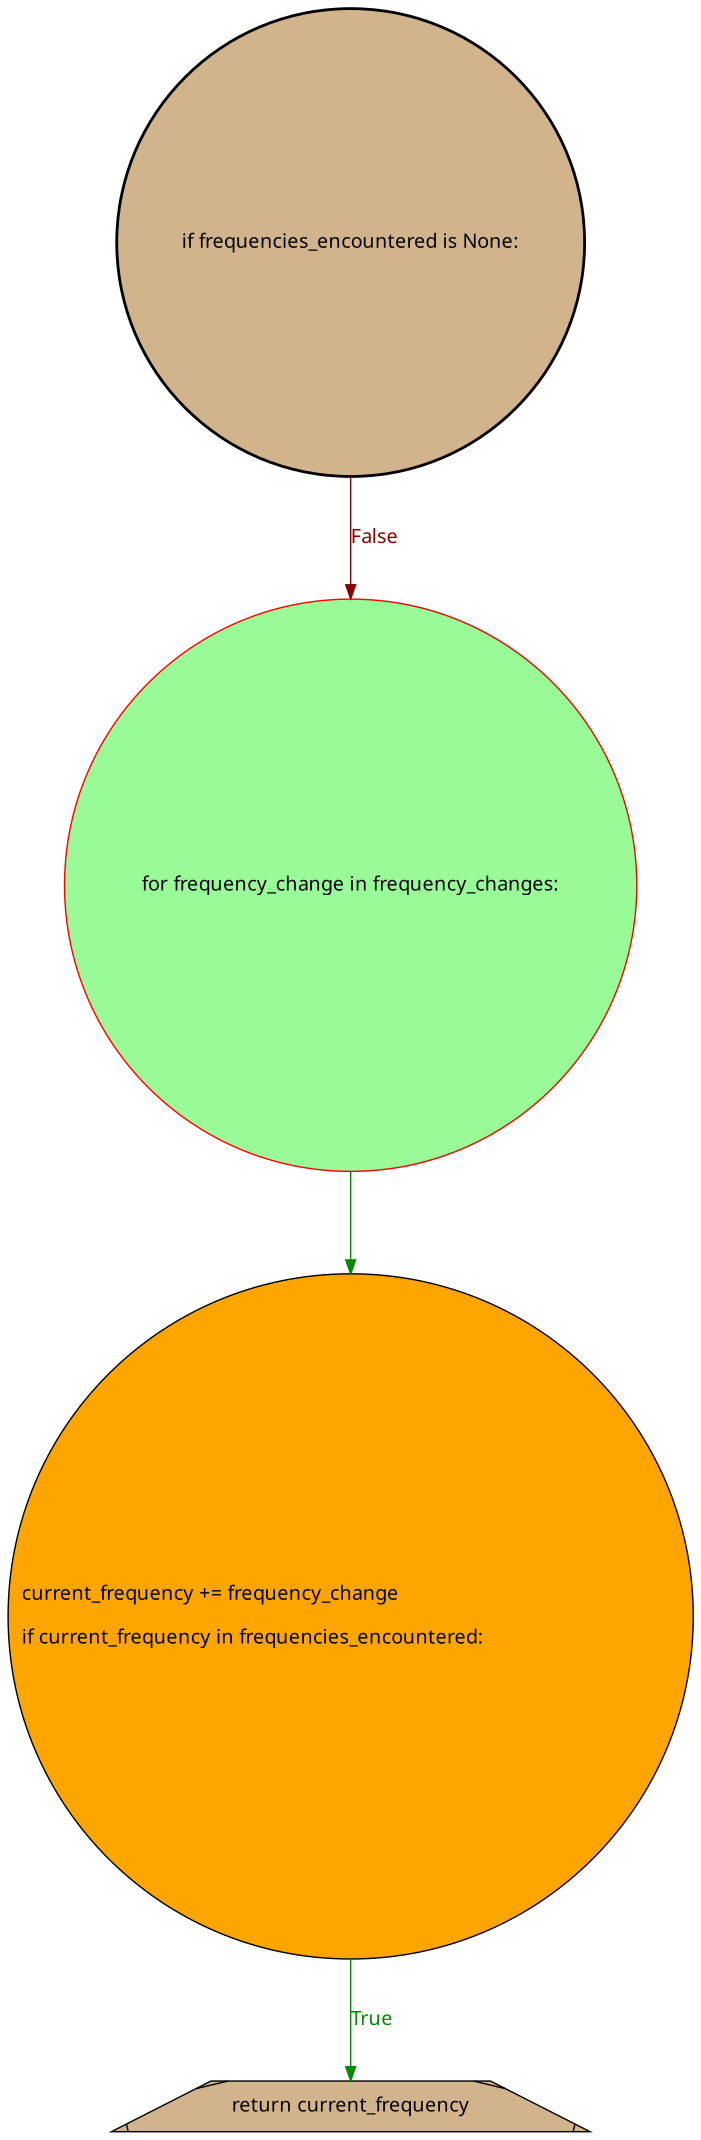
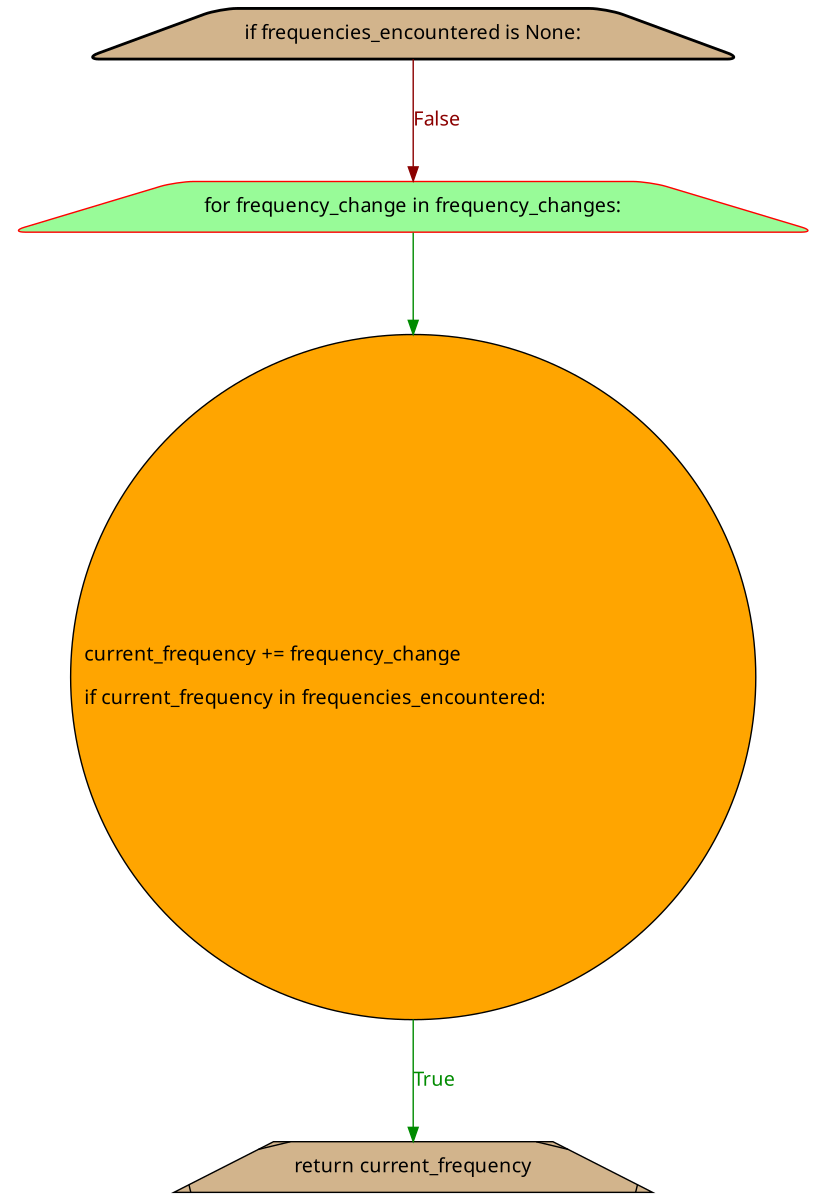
  strict digraph {
    ranksep=1.0
    node [color=black fillcolor=tan fontname="FiraCode Nerd Font" shape=circle style="rounded,filled"]
    edge [color=green4 fontcolor=green4 fontname="FiraCode Nerd Font"]
-   n1 [label="if frequencies_encountered is None:" style="rounded, bold,filled"]
-   n2 [color=red fillcolor=palegreen label="for frequency_change in frequency_changes:"]
+   n1 [label="if frequencies_encountered is None:" shape=trapezium style="rounded, bold,filled"]
+   n2 [color=red fillcolor=palegreen label="for frequency_change in frequency_changes:" shape=trapezium]
    n3 [fillcolor=orange label="current_frequency += frequency_change\l\lif current_frequency in frequencies_encountered:\l"]
    n4 [label="return current_frequency" shape=trapezium style="diagonals,filled"]
    n1 -> n2 [color=red4 fontcolor=red4 label=False]
    n2 -> n3
    n3 -> n4 [label=True]
  }
